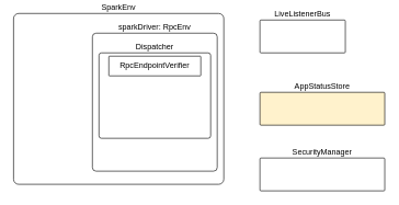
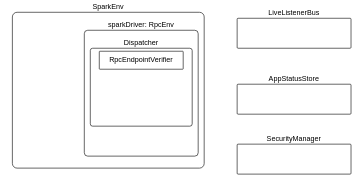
  <mxCell id="0" />
  <mxCell id="1" parent="0" />
  <mxCell id="2" value="SparkEnv" style="rounded=1;whiteSpace=wrap;html=1;arcSize=3;labelPosition=center;verticalLabelPosition=top;align=center;verticalAlign=bottom;" vertex="1" parent="1"><mxGeometry x="20" y="20" width="320" height="260" as="geometry" /></mxCell>
  <mxCell id="3" value="sparkDriver: RpcEnv" style="rounded=1;whiteSpace=wrap;html=1;arcSize=3;labelPosition=center;verticalLabelPosition=top;align=center;verticalAlign=bottom;" vertex="1" parent="1"><mxGeometry x="140" y="50" width="190" height="210" as="geometry" /></mxCell>
- <mxCell id="4" value="LiveListenerBus" style="rounded=1;whiteSpace=wrap;html=1;arcSize=3;labelPosition=center;verticalLabelPosition=top;align=center;verticalAlign=bottom;" vertex="1" parent="1"><mxGeometry x="395" y="30" width="130" height="50" as="geometry" /></mxCell>
- <mxCell id="5" value="AppStatusStore" style="rounded=1;whiteSpace=wrap;html=1;arcSize=3;labelPosition=center;verticalLabelPosition=top;align=center;verticalAlign=bottom;fillColor=#fff2cc;" vertex="1" parent="1"><mxGeometry x="395" y="140" width="190" height="50" as="geometry" /></mxCell>
+ <mxCell id="4" value="LiveListenerBus" style="rounded=1;whiteSpace=wrap;html=1;arcSize=3;labelPosition=center;verticalLabelPosition=top;align=center;verticalAlign=bottom;" vertex="1" parent="1"><mxGeometry x="395" y="30" width="190" height="50" as="geometry" /></mxCell>
+ <mxCell id="5" value="AppStatusStore" style="rounded=1;whiteSpace=wrap;html=1;arcSize=3;labelPosition=center;verticalLabelPosition=top;align=center;verticalAlign=bottom;" vertex="1" parent="1"><mxGeometry x="395" y="140" width="190" height="50" as="geometry" /></mxCell>
  <mxCell id="6" value="SecurityManager" style="rounded=1;whiteSpace=wrap;html=1;arcSize=3;labelPosition=center;verticalLabelPosition=top;align=center;verticalAlign=bottom;" vertex="1" parent="1"><mxGeometry x="395" y="240" width="190" height="50" as="geometry" /></mxCell>
  <mxCell id="7" value="Dispatcher" style="rounded=1;whiteSpace=wrap;html=1;arcSize=3;labelPosition=center;verticalLabelPosition=top;align=center;verticalAlign=bottom;" vertex="1" parent="1"><mxGeometry x="150" y="80" width="170" height="130" as="geometry" /></mxCell>
  <mxCell id="8" value="RpcEndpointVerifier" style="rounded=1;whiteSpace=wrap;html=1;arcSize=3;labelPosition=center;verticalLabelPosition=middle;align=center;verticalAlign=middle;" vertex="1" parent="1"><mxGeometry x="165" y="85" width="140" height="30" as="geometry" /></mxCell>
